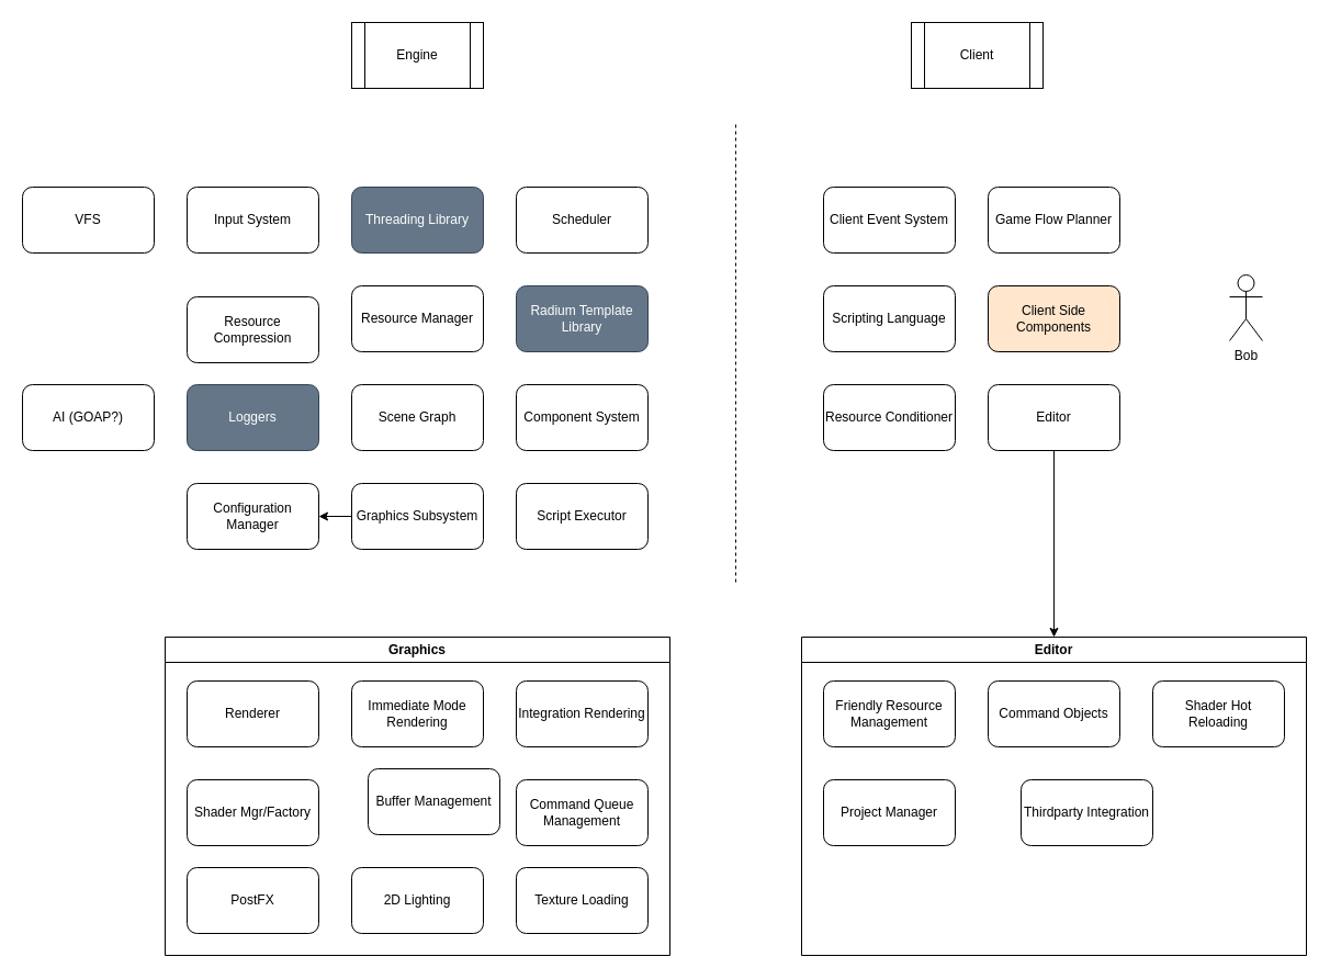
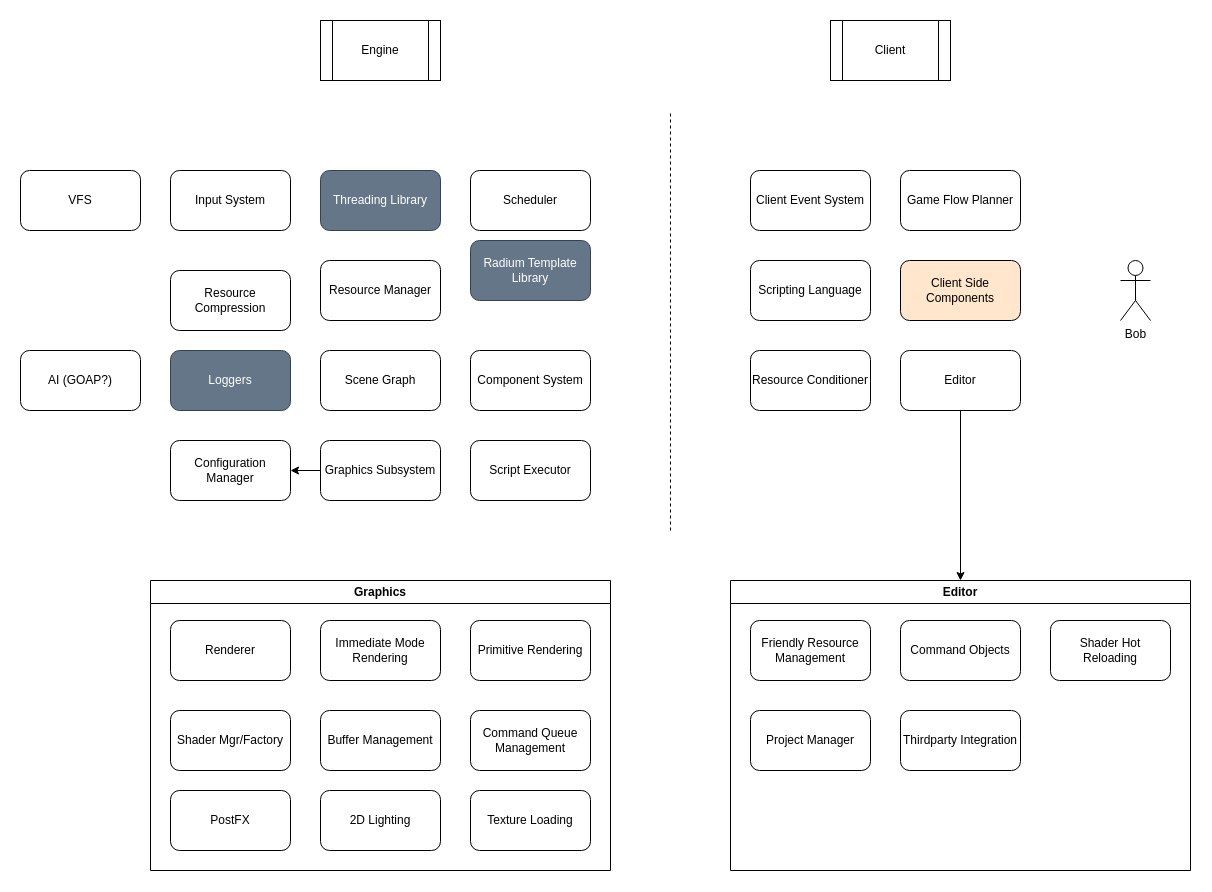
  <mxCell id="0" />
  <mxCell id="1" parent="0" />
- <mxCell id="2" value="Radium Template Library" style="rounded=1;whiteSpace=wrap;html=1;fillColor=#647687;fontColor=#ffffff;strokeColor=#314354;" parent="1" vertex="1"><mxGeometry x="470" y="260" width="120" height="60" as="geometry" /></mxCell>
+ <mxCell id="2" value="Radium Template Library" style="rounded=1;whiteSpace=wrap;html=1;fillColor=#647687;fontColor=#ffffff;strokeColor=#314354;" parent="1" vertex="1"><mxGeometry x="470" y="240" width="120" height="60" as="geometry" /></mxCell>
  <mxCell id="3" value="Input System" style="rounded=1;whiteSpace=wrap;html=1;" vertex="1" parent="1"><mxGeometry x="170" y="170" width="120" height="60" as="geometry" /></mxCell>
  <mxCell id="4" value="Loggers" style="rounded=1;whiteSpace=wrap;html=1;glass=0;shadow=0;fillColor=#647687;fontColor=#ffffff;strokeColor=#314354;" vertex="1" parent="1"><mxGeometry x="170" y="350" width="120" height="60" as="geometry" /></mxCell>
  <mxCell id="5" value="Threading Library" style="rounded=1;whiteSpace=wrap;html=1;fillColor=#647687;fontColor=#ffffff;strokeColor=#314354;" vertex="1" parent="1"><mxGeometry x="320" y="170" width="120" height="60" as="geometry" /></mxCell>
  <mxCell id="6" value="Resource Manager" style="rounded=1;whiteSpace=wrap;html=1;" vertex="1" parent="1"><mxGeometry x="320" y="260" width="120" height="60" as="geometry" /></mxCell>
  <mxCell id="7" value="Scene Graph" style="rounded=1;whiteSpace=wrap;html=1;" vertex="1" parent="1"><mxGeometry x="320" y="350" width="120" height="60" as="geometry" /></mxCell>
  <mxCell id="8" value="Component System" style="rounded=1;whiteSpace=wrap;html=1;" vertex="1" parent="1"><mxGeometry x="470" y="350" width="120" height="60" as="geometry" /></mxCell>
  <mxCell id="9" style="edgeStyle=orthogonalEdgeStyle;rounded=0;orthogonalLoop=1;jettySize=auto;html=1;" edge="1" parent="1" source="10" target="12"><mxGeometry relative="1" as="geometry"><mxPoint x="380" y="590" as="targetPoint" /></mxGeometry></mxCell>
  <mxCell id="10" value="Graphics Subsystem" style="rounded=1;whiteSpace=wrap;html=1;" vertex="1" parent="1"><mxGeometry x="320" y="440" width="120" height="60" as="geometry" /></mxCell>
  <mxCell id="11" value="Scheduler" style="rounded=1;whiteSpace=wrap;html=1;" vertex="1" parent="1"><mxGeometry x="470" y="170" width="120" height="60" as="geometry" /></mxCell>
  <mxCell id="12" value="Configuration Manager" style="rounded=1;whiteSpace=wrap;html=1;" vertex="1" parent="1"><mxGeometry x="170" y="440" width="120" height="60" as="geometry" /></mxCell>
  <mxCell id="13" value="Resource Compression" style="rounded=1;whiteSpace=wrap;html=1;" vertex="1" parent="1"><mxGeometry x="170" y="270" width="120" height="60" as="geometry" /></mxCell>
  <mxCell id="14" value="Script Executor" style="rounded=1;whiteSpace=wrap;html=1;" vertex="1" parent="1"><mxGeometry x="470" y="440" width="120" height="60" as="geometry" /></mxCell>
  <mxCell id="15" style="edgeStyle=orthogonalEdgeStyle;rounded=0;orthogonalLoop=1;jettySize=auto;html=1;entryX=0.5;entryY=0;entryDx=0;entryDy=0;" edge="1" parent="1" source="16" target="35"><mxGeometry relative="1" as="geometry" /></mxCell>
  <mxCell id="16" value="Editor" style="rounded=1;whiteSpace=wrap;html=1;" vertex="1" parent="1"><mxGeometry x="900" y="350" width="120" height="60" as="geometry" /></mxCell>
  <mxCell id="17" value="" style="endArrow=none;dashed=1;html=1;rounded=0;" edge="1" parent="1"><mxGeometry width="50" height="50" relative="1" as="geometry"><mxPoint x="670" y="530" as="sourcePoint" /><mxPoint x="670" y="110" as="targetPoint" /></mxGeometry></mxCell>
  <mxCell id="18" value="Engine" style="shape=process;whiteSpace=wrap;html=1;backgroundOutline=1;" vertex="1" parent="1"><mxGeometry x="320" y="20" width="120" height="60" as="geometry" /></mxCell>
  <mxCell id="19" value="Client" style="shape=process;whiteSpace=wrap;html=1;backgroundOutline=1;" vertex="1" parent="1"><mxGeometry x="830" y="20" width="120" height="60" as="geometry" /></mxCell>
  <mxCell id="20" value="Scripting Language" style="rounded=1;whiteSpace=wrap;html=1;" vertex="1" parent="1"><mxGeometry x="750" y="260" width="120" height="60" as="geometry" /></mxCell>
  <mxCell id="21" value="Resource Conditioner" style="rounded=1;whiteSpace=wrap;html=1;" vertex="1" parent="1"><mxGeometry x="750" y="350" width="120" height="60" as="geometry" /></mxCell>
  <mxCell id="22" value="Client Event System" style="rounded=1;whiteSpace=wrap;html=1;" vertex="1" parent="1"><mxGeometry x="750" y="170" width="120" height="60" as="geometry" /></mxCell>
  <mxCell id="23" value="Game Flow Planner" style="rounded=1;whiteSpace=wrap;html=1;" vertex="1" parent="1"><mxGeometry x="900" y="170" width="120" height="60" as="geometry" /></mxCell>
  <mxCell id="24" value="Client Side Components" style="rounded=1;whiteSpace=wrap;html=1;fillColor=#ffe6cc;" vertex="1" parent="1"><mxGeometry x="900" y="260" width="120" height="60" as="geometry" /></mxCell>
  <mxCell id="25" value="Graphics" style="swimlane;whiteSpace=wrap;html=1;" vertex="1" parent="1"><mxGeometry x="150" y="580" width="460" height="290" as="geometry" /></mxCell>
  <mxCell id="26" value="Renderer" style="rounded=1;whiteSpace=wrap;html=1;" vertex="1" parent="25"><mxGeometry x="20" y="40" width="120" height="60" as="geometry" /></mxCell>
  <mxCell id="27" value="Immediate Mode Rendering" style="rounded=1;whiteSpace=wrap;html=1;" vertex="1" parent="25"><mxGeometry x="170" y="40" width="120" height="60" as="geometry" /></mxCell>
- <mxCell id="28" value="Integration Rendering" style="rounded=1;whiteSpace=wrap;html=1;" vertex="1" parent="25"><mxGeometry x="320" y="40" width="120" height="60" as="geometry" /></mxCell>
+ <mxCell id="28" value="Primitive Rendering" style="rounded=1;whiteSpace=wrap;html=1;" vertex="1" parent="25"><mxGeometry x="320" y="40" width="120" height="60" as="geometry" /></mxCell>
  <mxCell id="29" value="Shader Mgr/Factory" style="rounded=1;whiteSpace=wrap;html=1;" vertex="1" parent="25"><mxGeometry x="20" y="130" width="120" height="60" as="geometry" /></mxCell>
- <mxCell id="30" value="Buffer Management" style="rounded=1;whiteSpace=wrap;html=1;" vertex="1" parent="25"><mxGeometry x="185" y="120" width="120" height="60" as="geometry" /></mxCell>
+ <mxCell id="30" value="Buffer Management" style="rounded=1;whiteSpace=wrap;html=1;" vertex="1" parent="25"><mxGeometry x="170" y="130" width="120" height="60" as="geometry" /></mxCell>
  <mxCell id="31" value="Command Queue Management" style="rounded=1;whiteSpace=wrap;html=1;" vertex="1" parent="25"><mxGeometry x="320" y="130" width="120" height="60" as="geometry" /></mxCell>
  <mxCell id="32" value="PostFX" style="rounded=1;whiteSpace=wrap;html=1;" vertex="1" parent="25"><mxGeometry x="20" y="210" width="120" height="60" as="geometry" /></mxCell>
  <mxCell id="33" value="2D Lighting" style="rounded=1;whiteSpace=wrap;html=1;" vertex="1" parent="25"><mxGeometry x="170" y="210" width="120" height="60" as="geometry" /></mxCell>
  <mxCell id="34" value="Texture Loading" style="rounded=1;whiteSpace=wrap;html=1;" vertex="1" parent="25"><mxGeometry x="320" y="210" width="120" height="60" as="geometry" /></mxCell>
  <mxCell id="35" value="Editor" style="swimlane;whiteSpace=wrap;html=1;" vertex="1" parent="1"><mxGeometry x="730" y="580" width="460" height="290" as="geometry" /></mxCell>
  <mxCell id="36" value="Friendly Resource Management" style="rounded=1;whiteSpace=wrap;html=1;" vertex="1" parent="35"><mxGeometry x="20" y="40" width="120" height="60" as="geometry" /></mxCell>
  <mxCell id="37" value="Command Objects" style="rounded=1;whiteSpace=wrap;html=1;" vertex="1" parent="35"><mxGeometry x="170" y="40" width="120" height="60" as="geometry" /></mxCell>
  <mxCell id="38" value="Shader Hot Reloading" style="rounded=1;whiteSpace=wrap;html=1;" vertex="1" parent="35"><mxGeometry x="320" y="40" width="120" height="60" as="geometry" /></mxCell>
  <mxCell id="39" value="Project Manager" style="rounded=1;whiteSpace=wrap;html=1;" vertex="1" parent="35"><mxGeometry x="20" y="130" width="120" height="60" as="geometry" /></mxCell>
- <mxCell id="40" value="Thirdparty Integration" style="rounded=1;whiteSpace=wrap;html=1;" vertex="1" parent="35"><mxGeometry x="200" y="130" width="120" height="60" as="geometry" /></mxCell>
+ <mxCell id="40" value="Thirdparty Integration" style="rounded=1;whiteSpace=wrap;html=1;" vertex="1" parent="35"><mxGeometry x="170" y="130" width="120" height="60" as="geometry" /></mxCell>
  <mxCell id="41" value="VFS" style="rounded=1;whiteSpace=wrap;html=1;" vertex="1" parent="1"><mxGeometry x="20" y="170" width="120" height="60" as="geometry" /></mxCell>
  <mxCell id="42" value="AI (GOAP?)" style="rounded=1;whiteSpace=wrap;html=1;" vertex="1" parent="1"><mxGeometry x="20" y="350" width="120" height="60" as="geometry" /></mxCell>
- <mxCell id="43" value="Bob" style="shape=umlActor;verticalLabelPosition=bottom;verticalAlign=top;html=1;outlineConnect=0;" vertex="1" parent="1"><mxGeometry x="1120" y="250" width="30" height="60" as="geometry" /></mxCell>
+ <mxCell id="43" value="Bob" style="shape=umlActor;verticalLabelPosition=bottom;verticalAlign=top;html=1;outlineConnect=0;" vertex="1" parent="1"><mxGeometry x="1120" y="260" width="30" height="60" as="geometry" /></mxCell>
